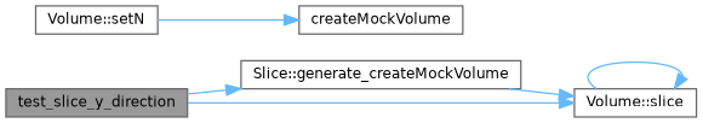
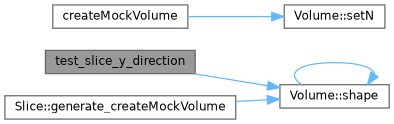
  digraph {
    rankdir=LR
    node [color=grey40 fillcolor=white fontname=Helvetica fontsize=10 shape=box style=filled]
    edge [color=steelblue1 fontname=Helvetica fontsize=10 labelfontname=Helvetica labelfontsize=10 style=solid]
    n1 [color=gray40 fillcolor=grey60 fontcolor=black height=0.2 label=test_slice_y_direction width=0.4]
    n2 [height=0.2 label="Slice::generate_createMockVolume" width=0.4]
-   n3 [height=0.2 label="Volume::slice" width=0.4]
+   n3 [height=0.2 label="Volume::shape" width=0.4]
    n4 [height=0.2 label=createMockVolume width=0.4]
    n5 [height=0.2 label="Volume::setN" width=0.4]
-   n1 -> n2
    n1 -> n3
    n2 -> n3
    n3 -> n3
-   n5 -> n4
+   n4 -> n5
  }
